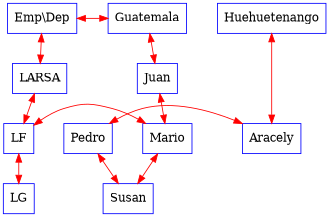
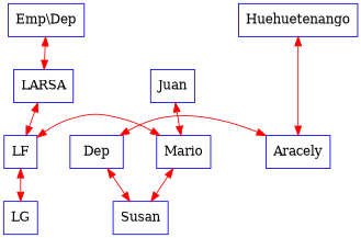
  digraph {
    nodesep=0.5
    rankdir=TB
    node [color=blue shape=rectangle]
    edge [color=red dir=both]
    n1 [height=0.5 label="Emp\\Dep" width=0.5]
-   n2 [height=0.5 label=Guatemala width=0.5]
    n3 [height=0.5 label=Huehuetenango width=0.5]
    n4 [height=0.5 label=LARSA width=0.5]
    n5 [height=0.5 label=Juan width=0.5]
    n6 [height=0.5 label=LF width=0.5]
    n7 [height=0.5 label=Mario width=0.5]
    n8 [height=0.5 label=LG width=0.5]
    n9 [height=0.5 label=Susan width=0.5]
-   n10 [height=0.5 label=Pedro width=0.5]
+   n10 [height=0.5 label=Dep width=0.5]
    n11 [height=0.5 label=Aracely width=0.5]
    subgraph sub_1 {
      rank=same
      n1
-     n2
      n3
    }
    subgraph sub_2 {
      rank=same
      n4
      n5
    }
    subgraph sub_3 {
      rank=same
      n6
      n7
    }
    subgraph sub_4 {
      rank=same
      n8
      n9
    }
    subgraph sub_5 {
      rank=same
      n10
      n11
    }
-   n1 -> n2
    n1 -> n4
-   n2 -> n5
    n3 -> n11
    n4 -> n6
    n5 -> n7
    n6 -> n7 [constraint=false]
    n6 -> n8
    n7 -> n9
    n10 -> n9
    n10 -> n11 [constraint=false]
  }
